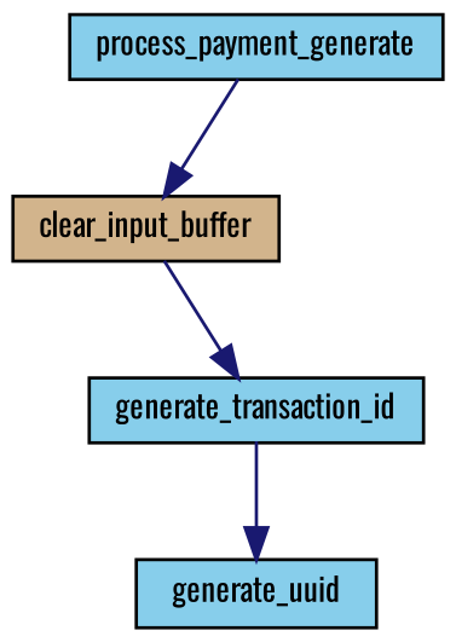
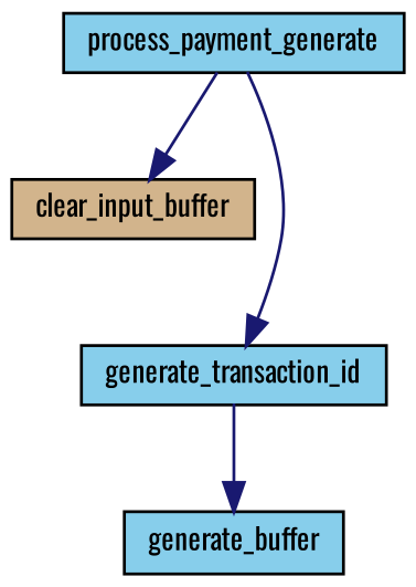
  digraph {
    fontname=Oswald
    rankdir=TB
    node [color=black fillcolor=skyblue fontname=Oswald fontsize=10 shape=record style=filled]
    edge [color=midnightblue fontname=Oswald fontsize=10 labelfontname=Helvetica labelfontsize=10 style=solid]
    n1 [fontcolor=black height=0.2 label=process_payment_generate width=0.4]
    n2 [fillcolor=tan height=0.2 label=clear_input_buffer width=0.4]
    n3 [height=0.2 label=generate_transaction_id width=0.4]
-   n4 [height=0.2 label=generate_uuid width=0.4]
+   n4 [height=0.2 label=generate_buffer width=0.4]
    n1 -> n2
-   n2 -> n3
+   n1 -> n3
    n3 -> n4
  }
